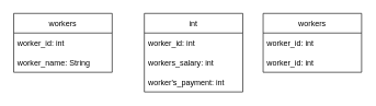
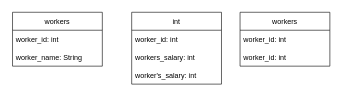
  <mxCell id="0" />
  <mxCell id="1" parent="0" />
  <mxCell id="2" value="workers" style="swimlane;fontStyle=0;childLayout=stackLayout;horizontal=1;startSize=30;horizontalStack=0;resizeParent=1;resizeParentMax=0;resizeLast=0;collapsible=1;marginBottom=0;" parent="1" vertex="1"><mxGeometry x="20" y="20" width="150" height="90" as="geometry" /></mxCell>
  <mxCell id="3" value="worker_id: int" style="text;strokeColor=none;fillColor=none;align=left;verticalAlign=middle;spacingLeft=4;spacingRight=4;overflow=hidden;points=[[0,0.5],[1,0.5]];portConstraint=eastwest;rotatable=0;" parent="2" vertex="1"><mxGeometry y="30" width="150" height="30" as="geometry" /></mxCell>
  <mxCell id="4" value="worker_name: String" style="text;strokeColor=none;fillColor=none;align=left;verticalAlign=middle;spacingLeft=4;spacingRight=4;overflow=hidden;points=[[0,0.5],[1,0.5]];portConstraint=eastwest;rotatable=0;" vertex="1" parent="2"><mxGeometry y="60" width="150" height="30" as="geometry" /></mxCell>
  <mxCell id="5" value="int" style="swimlane;fontStyle=0;childLayout=stackLayout;horizontal=1;startSize=30;horizontalStack=0;resizeParent=1;resizeParentMax=0;resizeLast=0;collapsible=1;marginBottom=0;" vertex="1" parent="1"><mxGeometry x="219" y="20" width="150" height="120" as="geometry" /></mxCell>
  <mxCell id="6" value="worker_id: int" style="text;strokeColor=none;fillColor=none;align=left;verticalAlign=middle;spacingLeft=4;spacingRight=4;overflow=hidden;points=[[0,0.5],[1,0.5]];portConstraint=eastwest;rotatable=0;" vertex="1" parent="5"><mxGeometry y="30" width="150" height="30" as="geometry" /></mxCell>
  <mxCell id="7" value="workers_salary: int" style="text;strokeColor=none;fillColor=none;align=left;verticalAlign=middle;spacingLeft=4;spacingRight=4;overflow=hidden;points=[[0,0.5],[1,0.5]];portConstraint=eastwest;rotatable=0;" vertex="1" parent="5"><mxGeometry y="60" width="150" height="30" as="geometry" /></mxCell>
- <mxCell id="8" value="worker's_payment: int" style="text;strokeColor=none;fillColor=none;align=left;verticalAlign=middle;spacingLeft=4;spacingRight=4;overflow=hidden;points=[[0,0.5],[1,0.5]];portConstraint=eastwest;rotatable=0;" vertex="1" parent="5"><mxGeometry y="90" width="150" height="30" as="geometry" /></mxCell>
+ <mxCell id="8" value="worker's_salary: int" style="text;strokeColor=none;fillColor=none;align=left;verticalAlign=middle;spacingLeft=4;spacingRight=4;overflow=hidden;points=[[0,0.5],[1,0.5]];portConstraint=eastwest;rotatable=0;" vertex="1" parent="5"><mxGeometry y="90" width="150" height="30" as="geometry" /></mxCell>
  <mxCell id="9" value="workers" style="swimlane;fontStyle=0;childLayout=stackLayout;horizontal=1;startSize=30;horizontalStack=0;resizeParent=1;resizeParentMax=0;resizeLast=0;collapsible=1;marginBottom=0;" vertex="1" parent="1"><mxGeometry x="400" y="20" width="150" height="90" as="geometry" /></mxCell>
  <mxCell id="10" value="worker_id: int" style="text;strokeColor=none;fillColor=none;align=left;verticalAlign=middle;spacingLeft=4;spacingRight=4;overflow=hidden;points=[[0,0.5],[1,0.5]];portConstraint=eastwest;rotatable=0;" vertex="1" parent="9"><mxGeometry y="30" width="150" height="30" as="geometry" /></mxCell>
  <mxCell id="11" value="worker_id: int" style="text;strokeColor=none;fillColor=none;align=left;verticalAlign=middle;spacingLeft=4;spacingRight=4;overflow=hidden;points=[[0,0.5],[1,0.5]];portConstraint=eastwest;rotatable=0;" vertex="1" parent="9"><mxGeometry y="60" width="150" height="30" as="geometry" /></mxCell>
